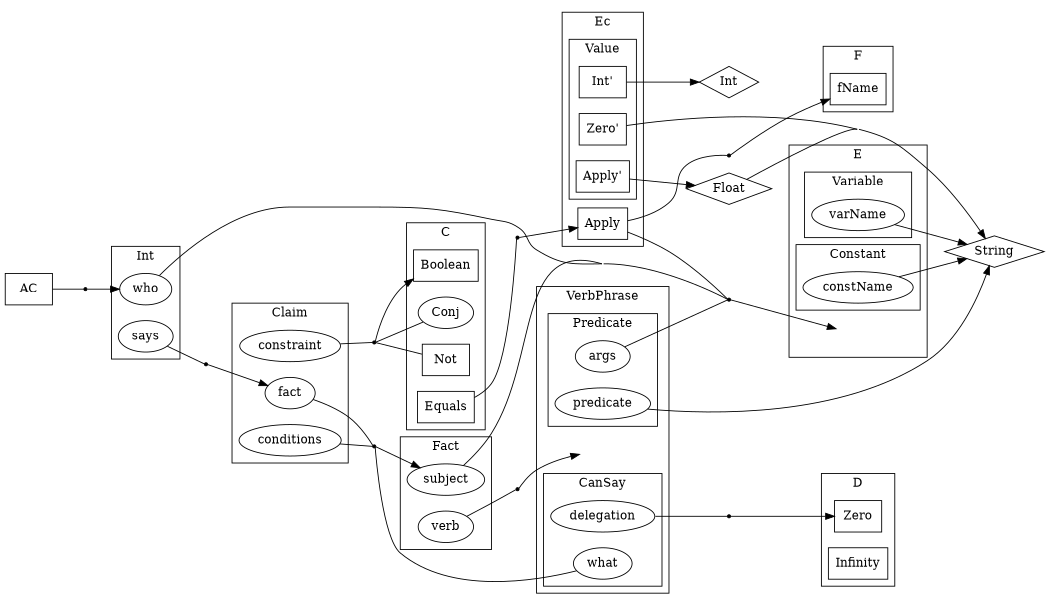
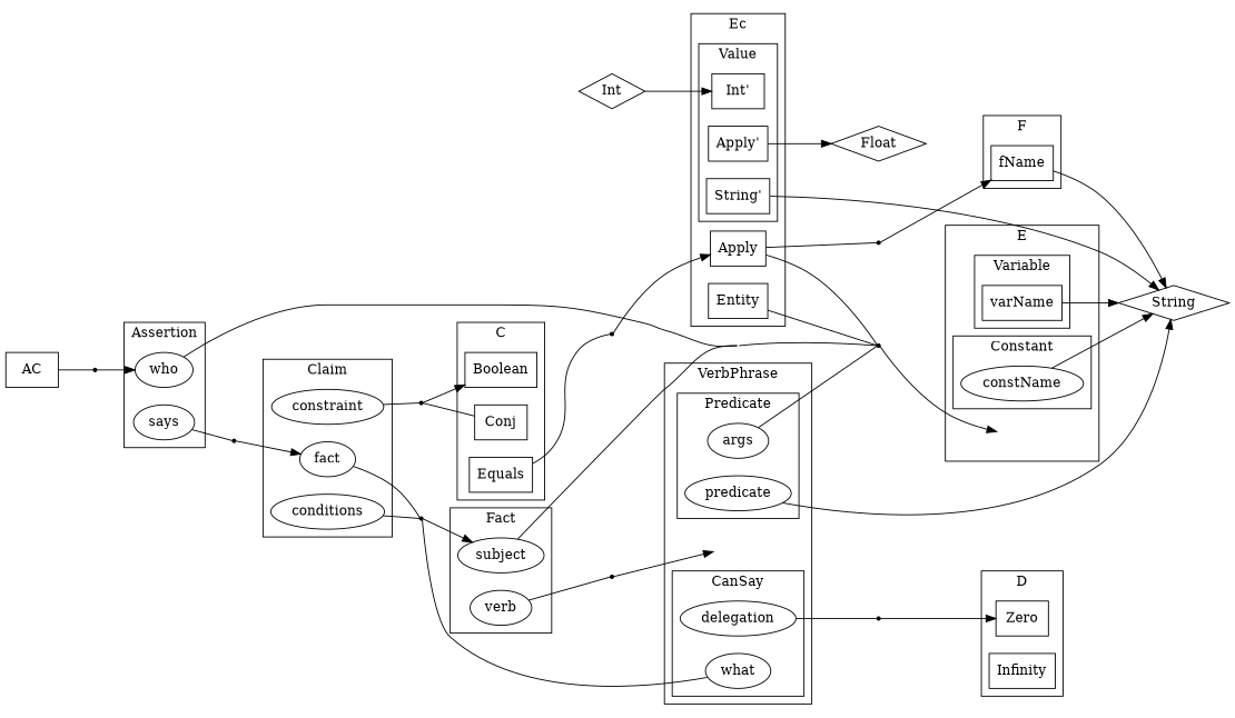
  digraph {
    compound=true
    concentrate=true
    rankdir=LR
    splines=true
    edge [arrowhead=none]
-   varName
+   varName [shape=box]
    constName
    e [style=invisible]
    predicate
    args
    delegation
    what
    vp [style=invisible]
    Zero [shape=box]
    Infinity [shape=box]
    subject
    verb
    fact
    conditions
    constraint
    who
    says
    fName [shape=box]
    Boolean [shape=box]
-   Conj [shape=ellipse]
-   Not [shape=box]
+   Conj [shape=box]
    Equals [shape=box]
    n23 [label="Int'" shape=box]
    n24 [label="Apply'" shape=box]
-   n25 [label="Zero'" shape=box]
+   n25 [label="String'" shape=box]
    Apply [shape=box]
+   Entity [shape=box]
    String [shape=diamond]
    E [shape=point]
    D [shape=point]
    Fact [shape=point]
    VerbPhrase [shape=point]
    C [shape=point]
    Claim [shape=point]
    Ec [shape=point]
    Int [shape=diamond]
    Float [shape=diamond]
    F [shape=point]
    AC [shape=box]
    Assertion [shape=point]
    subgraph cluster_1 {
      label=E
      e
      subgraph cluster_2 {
        label=Variable
        varName
      }
      subgraph cluster_3 {
        label=Constant
        constName
      }
    }
    subgraph cluster_4 {
      label=VerbPhrase
      vp
      subgraph cluster_5 {
        label=Predicate
        predicate
        args
      }
      subgraph cluster_6 {
        label=CanSay
        delegation
        what
      }
    }
    subgraph cluster_7 {
      label=D
      Zero
      Infinity
    }
    subgraph cluster_8 {
      label=Fact
      subject
      verb
    }
    subgraph cluster_9 {
      label=Claim
      fact
      conditions
      constraint
    }
    subgraph cluster_10 {
-     label=Int
+     label=Assertion
      who
      says
    }
    subgraph cluster_11 {
      label=F
      fName
    }
    subgraph cluster_12 {
      label=C
      Boolean
      Conj
-     Not
      Equals
    }
    subgraph cluster_13 {
      label=Ec
      Apply
+     Entity
      subgraph cluster_14 {
        label=Value
        n23
        n24
        n25
      }
    }
    varName -> String [arrowhead=""]
    constName -> String [arrowhead=""]
    predicate -> String [arrowhead=""]
    args -> E
    delegation -> D
    what -> Fact
    subject -> E
    verb -> VerbPhrase
    fact -> Fact
    conditions -> Fact
    constraint -> C
    who -> E
    says -> Claim
-   Float -> String [arrowhead=""]
+   fName -> String [arrowhead=""]
    Conj -> C [constraint=false]
-   Not -> C [constraint=false]
    Equals -> Ec
-   n23 -> Int [arrowhead=""]
+   Int -> n23 [arrowhead=""]
    n24 -> Float [arrowhead=""]
    n25 -> String [arrowhead=""]
    Apply -> E
    Apply -> F
+   Entity -> E
    E -> e [arrowhead=""]
    D -> Zero [arrowhead=""]
    Fact -> subject [arrowhead=""]
    VerbPhrase -> vp [arrowhead=""]
    C -> Boolean [arrowhead=""]
    Claim -> fact [arrowhead=""]
    Ec -> Apply [arrowhead=""]
    F -> fName [arrowhead=""]
    AC -> Assertion
    Assertion -> who [arrowhead=""]
  }
